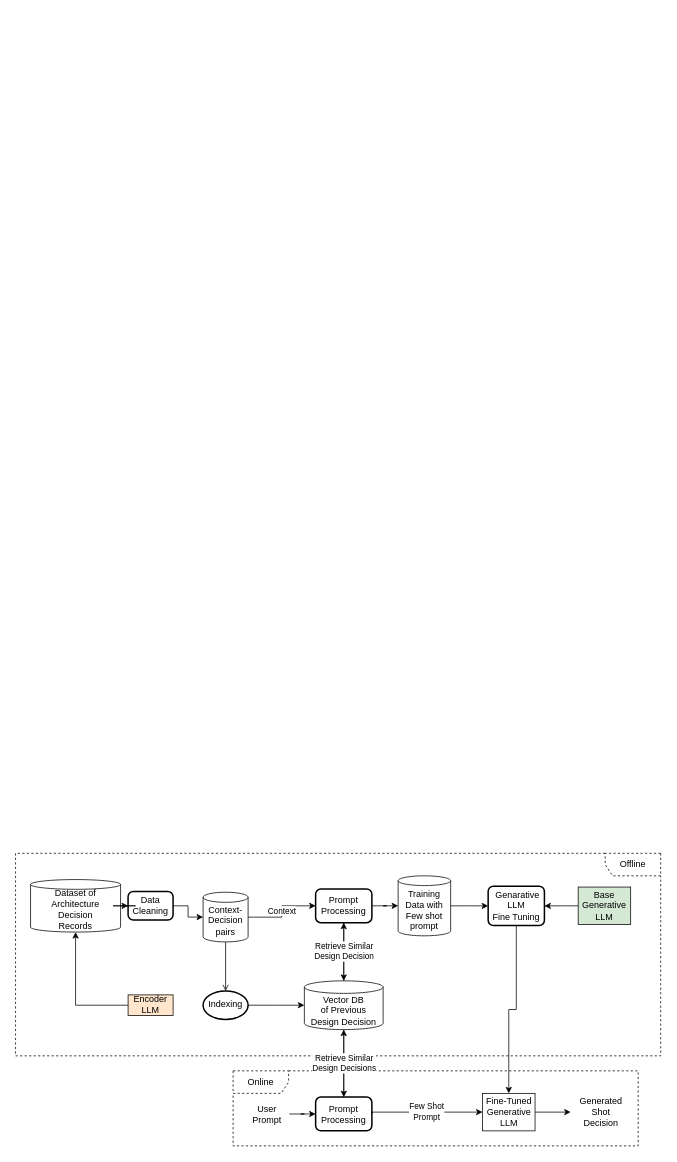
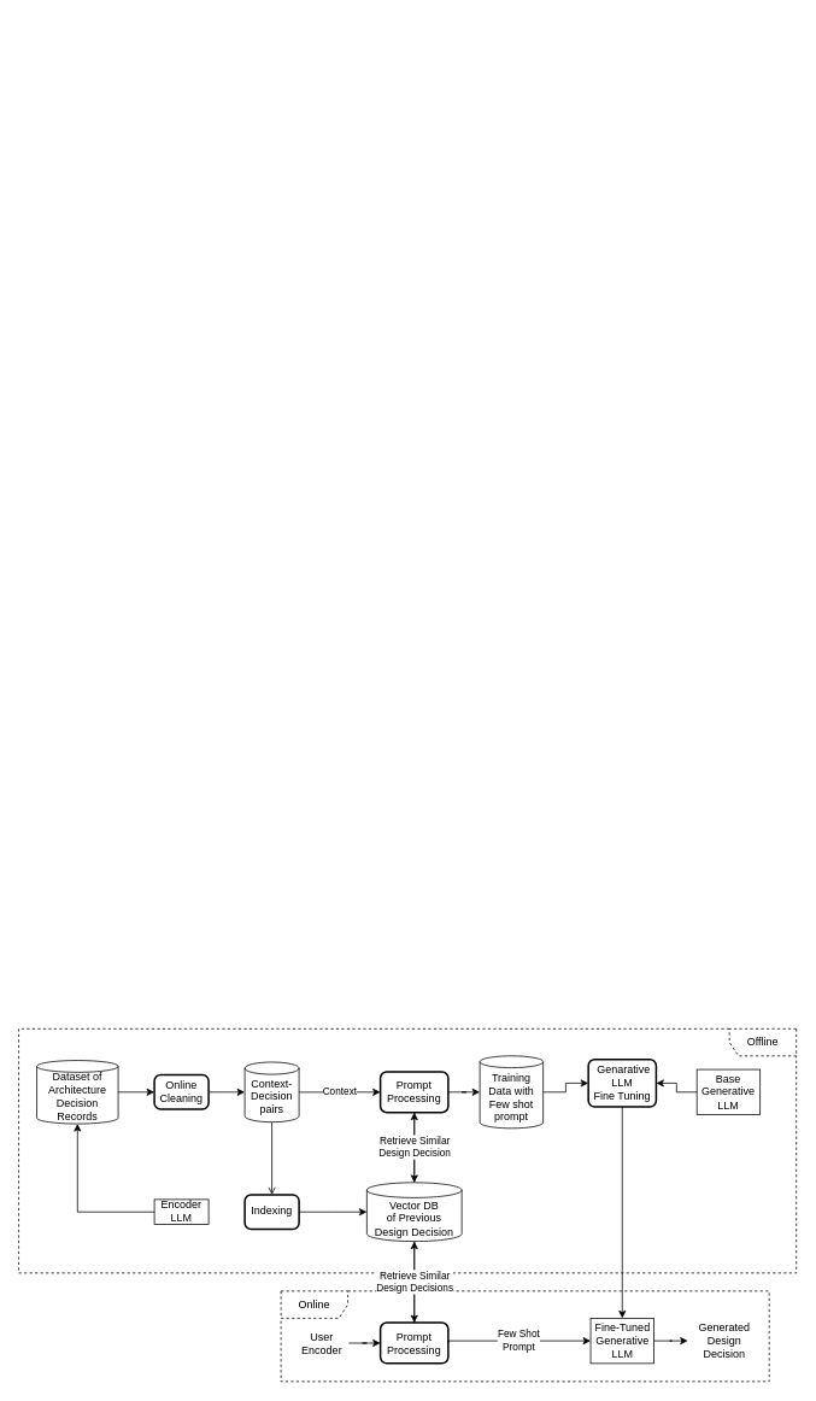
  <mxCell id="0" />
  <mxCell id="1" parent="0" />
  <mxCell id="2" value="" style="edgeStyle=orthogonalEdgeStyle;rounded=0;orthogonalLoop=1;jettySize=auto;html=1;labelPosition=center;verticalLabelPosition=middle;align=center;verticalAlign=middle;" parent="1" edge="1"><mxGeometry x="-0.327" y="-7" relative="1" as="geometry"><Array as="points"><mxPoint x="870" y="20" /><mxPoint x="870" y="570" /></Array><mxPoint as="offset" /><mxPoint x="820" y="570.111" as="targetPoint" /></mxGeometry></mxCell>
  <mxCell id="3" value="" style="edgeStyle=orthogonalEdgeStyle;rounded=0;orthogonalLoop=1;jettySize=auto;html=1;" parent="1" source="21" target="15" edge="1"><mxGeometry relative="1" as="geometry" /></mxCell>
- <mxCell id="4" value="Indexing" style="ellipse;whiteSpace=wrap;html=1;absoluteArcSize=1;arcSize=14;strokeWidth=2;" parent="1" vertex="1"><mxGeometry x="270" y="1320.43" width="60" height="38.13" as="geometry" /></mxCell>
+ <mxCell id="4" value="Indexing" style="rounded=1;whiteSpace=wrap;html=1;absoluteArcSize=1;arcSize=14;strokeWidth=2;" parent="1" vertex="1"><mxGeometry x="270" y="1320.43" width="60" height="38.13" as="geometry" /></mxCell>
  <mxCell id="5" value="" style="edgeStyle=orthogonalEdgeStyle;rounded=0;orthogonalLoop=1;jettySize=auto;html=1;" parent="1" source="4" target="21" edge="1"><mxGeometry relative="1" as="geometry" /></mxCell>
- <mxCell id="6" value="&lt;div&gt;Encoder&lt;/div&gt;&lt;div&gt;LLM&lt;/div&gt;" style="html=1;align=center;verticalAlign=middle;dashed=0;whiteSpace=wrap;fillColor=#ffe6cc;" parent="1" vertex="1"><mxGeometry x="170" y="1325.74" width="60" height="27.5" as="geometry" /></mxCell>
+ <mxCell id="6" value="&lt;div&gt;Encoder&lt;/div&gt;&lt;div&gt;LLM&lt;/div&gt;" style="html=1;align=center;verticalAlign=middle;dashed=0;whiteSpace=wrap;" parent="1" vertex="1"><mxGeometry x="170" y="1325.74" width="60" height="27.5" as="geometry" /></mxCell>
  <mxCell id="7" value="" style="edgeStyle=orthogonalEdgeStyle;rounded=0;orthogonalLoop=1;jettySize=auto;html=1;" parent="1" source="6" target="20" edge="1"><mxGeometry relative="1" as="geometry" /></mxCell>
  <mxCell id="8" value="" style="edgeStyle=orthogonalEdgeStyle;rounded=0;orthogonalLoop=1;jettySize=auto;html=1;endArrow=open;" parent="1" source="23" target="4" edge="1"><mxGeometry relative="1" as="geometry" /></mxCell>
  <mxCell id="9" value="&lt;div&gt;Online&lt;/div&gt;" style="shape=umlFrame;whiteSpace=wrap;html=1;pointerEvents=0;recursiveResize=0;container=1;collapsible=0;width=74;dashed=1;fillColor=none;height=30;" parent="1" vertex="1"><mxGeometry x="310" y="1427" width="540" height="100" as="geometry" /></mxCell>
- <mxCell id="10" value="Generated&lt;div&gt;Shot&lt;/div&gt;&lt;div&gt;Decision&lt;/div&gt;" style="text;html=1;align=center;verticalAlign=middle;resizable=0;points=[];autosize=1;strokeColor=none;fillColor=none;" parent="9" vertex="1"><mxGeometry x="450" y="25" width="80" height="60" as="geometry" /></mxCell>
- <mxCell id="11" value="&lt;div&gt;Fine-Tuned&lt;/div&gt;&lt;div&gt;Generative&lt;/div&gt;&lt;div&gt;LLM&lt;/div&gt;" style="html=1;align=center;verticalAlign=middle;dashed=0;whiteSpace=wrap;" parent="9" vertex="1"><mxGeometry x="332.5" y="30" width="70" height="50" as="geometry" /></mxCell>
+ <mxCell id="10" value="Generated&lt;div&gt;Design&lt;/div&gt;&lt;div&gt;Decision&lt;/div&gt;" style="text;html=1;align=center;verticalAlign=middle;resizable=0;points=[];autosize=1;strokeColor=none;fillColor=none;" parent="9" vertex="1"><mxGeometry x="450" y="25" width="80" height="60" as="geometry" /></mxCell>
+ <mxCell id="11" value="&lt;div&gt;Fine-Tuned&lt;/div&gt;&lt;div&gt;Generative&lt;/div&gt;&lt;div&gt;LLM&lt;/div&gt;" style="html=1;align=center;verticalAlign=middle;dashed=0;whiteSpace=wrap;" parent="9" vertex="1"><mxGeometry x="342.5" y="30" width="70" height="50" as="geometry" /></mxCell>
  <mxCell id="12" value="" style="edgeStyle=orthogonalEdgeStyle;rounded=0;orthogonalLoop=1;jettySize=auto;html=1;" parent="9" source="11" target="10" edge="1"><mxGeometry relative="1" as="geometry" /></mxCell>
  <mxCell id="13" value="" style="edgeStyle=orthogonalEdgeStyle;rounded=0;orthogonalLoop=1;jettySize=auto;html=1;" parent="9" source="14" target="15" edge="1"><mxGeometry relative="1" as="geometry" /></mxCell>
- <mxCell id="14" value="&lt;div&gt;User&lt;/div&gt;&lt;div&gt;Prompt&lt;/div&gt;" style="text;html=1;align=center;verticalAlign=middle;resizable=0;points=[];autosize=1;strokeColor=none;fillColor=none;" parent="9" vertex="1"><mxGeometry x="15" y="37.5" width="60" height="40" as="geometry" /></mxCell>
+ <mxCell id="14" value="&lt;div&gt;User&lt;/div&gt;&lt;div&gt;Encoder&lt;/div&gt;" style="text;html=1;align=center;verticalAlign=middle;resizable=0;points=[];autosize=1;strokeColor=none;fillColor=none;" parent="9" vertex="1"><mxGeometry x="15" y="37.5" width="60" height="40" as="geometry" /></mxCell>
  <mxCell id="15" value="Prompt&lt;div&gt;Processing&lt;/div&gt;" style="rounded=1;whiteSpace=wrap;html=1;absoluteArcSize=1;arcSize=14;strokeWidth=2;" parent="9" vertex="1"><mxGeometry x="110" y="35" width="75" height="45" as="geometry" /></mxCell>
  <mxCell id="16" value="Few Shot&lt;div&gt;Prompt&lt;/div&gt;" style="edgeStyle=orthogonalEdgeStyle;rounded=0;orthogonalLoop=1;jettySize=auto;html=1;exitX=1;exitY=0.5;exitDx=0;exitDy=0;labelPosition=center;verticalLabelPosition=middle;align=center;verticalAlign=middle;" parent="9" source="15" target="11" edge="1"><mxGeometry relative="1" as="geometry"><mxPoint x="185" y="-140" as="sourcePoint" /><Array as="points"><mxPoint x="240" y="55" /><mxPoint x="240" y="55" /></Array></mxGeometry></mxCell>
  <mxCell id="17" value="&lt;div&gt;Offline&lt;/div&gt;" style="shape=umlFrame;whiteSpace=wrap;html=1;pointerEvents=0;recursiveResize=0;container=0;collapsible=0;width=74;dashed=1;fillColor=none;height=30;flipH=1;" parent="1" vertex="1"><mxGeometry x="20" y="1137" width="860" height="270" as="geometry" /></mxCell>
  <mxCell id="18" value="Retrieve Similar&lt;div&gt;Design Decisions&lt;/div&gt;" style="edgeStyle=orthogonalEdgeStyle;rounded=0;orthogonalLoop=1;jettySize=auto;html=1;" parent="1" source="15" target="21" edge="1"><mxGeometry relative="1" as="geometry" /></mxCell>
  <mxCell id="19" style="edgeStyle=orthogonalEdgeStyle;rounded=0;orthogonalLoop=1;jettySize=auto;html=1;entryX=0.5;entryY=0;entryDx=0;entryDy=0;" parent="1" source="29" target="11" edge="1"><mxGeometry relative="1" as="geometry" /></mxCell>
- <mxCell id="20" value="Dataset of&lt;div&gt;Architecture&lt;/div&gt;&lt;div&gt;Decision&lt;/div&gt;&lt;div&gt;Records&lt;/div&gt;" style="shape=cylinder3;whiteSpace=wrap;html=1;boundedLbl=1;backgroundOutline=1;size=6.512;" parent="1" vertex="1"><mxGeometry x="40" y="1171.99" width="120" height="70" as="geometry" /></mxCell>
+ <mxCell id="20" value="Dataset of&lt;div&gt;Architecture&lt;/div&gt;&lt;div&gt;Decision&lt;/div&gt;&lt;div&gt;Records&lt;/div&gt;" style="shape=cylinder3;whiteSpace=wrap;html=1;boundedLbl=1;backgroundOutline=1;size=6.512;" parent="1" vertex="1"><mxGeometry y="1171.99" width="90" height="70" as="geometry" x="40" /></mxCell>
  <mxCell id="21" value="Vector DB&lt;div&gt;of&amp;nbsp;&lt;span style=&quot;background-color: initial;&quot;&gt;Previous&lt;/span&gt;&lt;div&gt;&lt;div&gt;Design&amp;nbsp;&lt;span style=&quot;background-color: initial;&quot;&gt;Decision&lt;/span&gt;&lt;/div&gt;&lt;/div&gt;&lt;/div&gt;" style="shape=cylinder3;whiteSpace=wrap;html=1;boundedLbl=1;backgroundOutline=1;size=8.363;" parent="1" vertex="1"><mxGeometry x="405" y="1307" width="105" height="65" as="geometry" /></mxCell>
  <mxCell id="22" value="Prompt&lt;div&gt;Processing&lt;/div&gt;" style="rounded=1;whiteSpace=wrap;html=1;absoluteArcSize=1;arcSize=14;strokeWidth=2;" parent="1" vertex="1"><mxGeometry x="420" y="1184.49" width="75" height="45" as="geometry" /></mxCell>
- <mxCell id="23" value="Context-&lt;div&gt;Decision&lt;/div&gt;&lt;div&gt;pairs&lt;/div&gt;" style="shape=cylinder3;whiteSpace=wrap;html=1;boundedLbl=1;backgroundOutline=1;size=6.743;" parent="1" vertex="1"><mxGeometry x="270" y="1188.87" width="60" height="66.25" as="geometry" /></mxCell>
+ <mxCell id="23" value="Context-&lt;div&gt;Decision&lt;/div&gt;&lt;div&gt;pairs&lt;/div&gt;" style="shape=cylinder3;whiteSpace=wrap;html=1;boundedLbl=1;backgroundOutline=1;size=6.743;" parent="1" vertex="1"><mxGeometry x="270" y="1173.87" width="60" height="66.25" as="geometry" /></mxCell>
  <mxCell id="24" value="Context" style="edgeStyle=orthogonalEdgeStyle;rounded=0;orthogonalLoop=1;jettySize=auto;html=1;" parent="1" source="23" target="22" edge="1"><mxGeometry relative="1" as="geometry" /></mxCell>
- <mxCell id="25" value="Data&lt;div&gt;Cleaning&lt;/div&gt;" style="rounded=1;whiteSpace=wrap;html=1;absoluteArcSize=1;arcSize=14;strokeWidth=2;" parent="1" vertex="1"><mxGeometry x="170" y="1187.93" width="60" height="38.13" as="geometry" /></mxCell>
+ <mxCell id="25" value="Online&lt;div&gt;Cleaning&lt;/div&gt;" style="rounded=1;whiteSpace=wrap;html=1;absoluteArcSize=1;arcSize=14;strokeWidth=2;" parent="1" vertex="1"><mxGeometry x="170" y="1187.93" width="60" height="38.13" as="geometry" /></mxCell>
  <mxCell id="26" value="" style="edgeStyle=orthogonalEdgeStyle;rounded=0;orthogonalLoop=1;jettySize=auto;html=1;entryX=0;entryY=0.5;entryDx=0;entryDy=0;entryPerimeter=0;" parent="1" source="25" target="23" edge="1"><mxGeometry relative="1" as="geometry"><mxPoint x="215" y="1188.74" as="targetPoint" /></mxGeometry></mxCell>
  <mxCell id="27" value="Training&lt;div&gt;Data with&lt;/div&gt;&lt;div&gt;Few shot&lt;/div&gt;&lt;div&gt;prompt&lt;/div&gt;" style="shape=cylinder3;whiteSpace=wrap;html=1;boundedLbl=1;backgroundOutline=1;size=6.512;" parent="1" vertex="1"><mxGeometry x="530" y="1167" width="70" height="80" as="geometry" /></mxCell>
  <mxCell id="28" value="" style="edgeStyle=orthogonalEdgeStyle;rounded=0;orthogonalLoop=1;jettySize=auto;html=1;" parent="1" source="22" target="27" edge="1"><mxGeometry relative="1" as="geometry" /></mxCell>
- <mxCell id="29" value="&amp;nbsp;Genarative LLM&lt;div&gt;Fine Tuning&lt;/div&gt;" style="rounded=1;whiteSpace=wrap;html=1;absoluteArcSize=1;arcSize=14;strokeWidth=2;" parent="1" vertex="1"><mxGeometry x="650" y="1180.75" width="75" height="52.5" as="geometry" /></mxCell>
+ <mxCell id="29" value="&amp;nbsp;Genarative LLM&lt;div&gt;Fine Tuning&lt;/div&gt;" style="rounded=1;whiteSpace=wrap;html=1;absoluteArcSize=1;arcSize=14;strokeWidth=2;" parent="1" vertex="1"><mxGeometry x="650" y="1170.75" width="75" height="52.5" as="geometry" /></mxCell>
  <mxCell id="30" value="" style="edgeStyle=orthogonalEdgeStyle;rounded=0;orthogonalLoop=1;jettySize=auto;html=1;" parent="1" source="27" target="29" edge="1"><mxGeometry relative="1" as="geometry" /></mxCell>
- <mxCell id="31" value="Base&lt;div&gt;Generative&lt;/div&gt;&lt;div&gt;LLM&lt;/div&gt;" style="html=1;align=center;verticalAlign=middle;dashed=0;whiteSpace=wrap;fillColor=#d5e8d4;" parent="1" vertex="1"><mxGeometry x="770" y="1181.99" width="70" height="50" as="geometry" /></mxCell>
+ <mxCell id="31" value="Base&lt;div&gt;Generative&lt;/div&gt;&lt;div&gt;LLM&lt;/div&gt;" style="html=1;align=center;verticalAlign=middle;dashed=0;whiteSpace=wrap;" parent="1" vertex="1"><mxGeometry x="770" y="1181.99" width="70" height="50" as="geometry" /></mxCell>
  <mxCell id="32" value="" style="edgeStyle=orthogonalEdgeStyle;rounded=0;orthogonalLoop=1;jettySize=auto;html=1;" parent="1" source="31" target="29" edge="1"><mxGeometry relative="1" as="geometry" /></mxCell>
  <mxCell id="33" style="edgeStyle=orthogonalEdgeStyle;rounded=0;orthogonalLoop=1;jettySize=auto;html=1;" parent="1" source="21" target="22" edge="1"><mxGeometry relative="1" as="geometry"><mxPoint x="390" y="1252" as="sourcePoint" /></mxGeometry></mxCell>
  <mxCell id="34" value="Retrieve Similar&lt;div&gt;Design Decision&lt;/div&gt;" style="edgeStyle=orthogonalEdgeStyle;rounded=0;orthogonalLoop=1;jettySize=auto;html=1;" parent="1" source="22" target="21" edge="1"><mxGeometry relative="1" as="geometry"><mxPoint x="390" y="1252" as="targetPoint" /></mxGeometry></mxCell>
  <mxCell id="35" style="edgeStyle=orthogonalEdgeStyle;rounded=0;orthogonalLoop=1;jettySize=auto;html=1;entryX=0;entryY=0.5;entryDx=0;entryDy=0;" parent="1" source="20" target="25" edge="1"><mxGeometry relative="1" as="geometry" /></mxCell>
